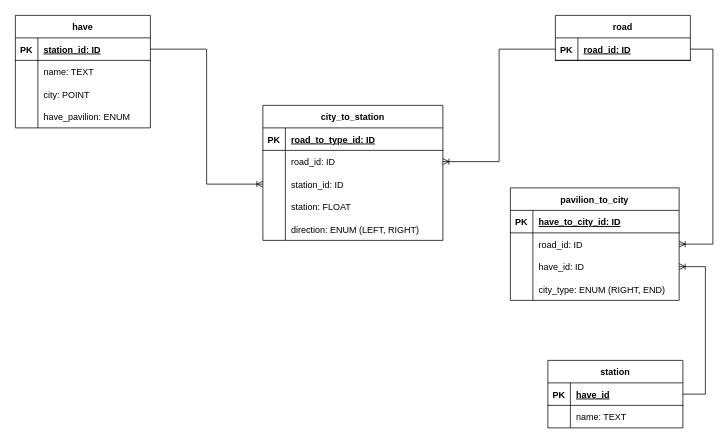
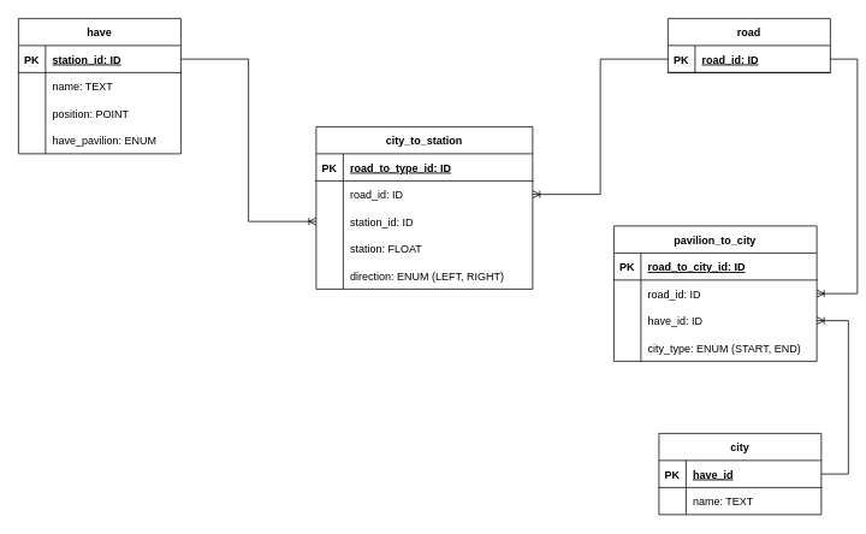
  <mxCell id="0" />
  <mxCell id="1" parent="0" />
  <mxCell id="2" value="road" style="shape=table;startSize=30;container=1;collapsible=1;childLayout=tableLayout;fixedRows=1;rowLines=0;fontStyle=1;align=center;resizeLast=1;" parent="1" vertex="1"><mxGeometry x="740" y="20" width="180" height="60" as="geometry" /></mxCell>
  <mxCell id="3" value="" style="shape=tableRow;horizontal=0;startSize=0;swimlaneHead=0;swimlaneBody=0;fillColor=none;collapsible=0;dropTarget=0;points=[[0,0.5],[1,0.5]];portConstraint=eastwest;top=0;left=0;right=0;bottom=1;" parent="2" vertex="1"><mxGeometry y="30" width="180" height="30" as="geometry" /></mxCell>
  <mxCell id="4" value="PK" style="shape=partialRectangle;connectable=0;fillColor=none;top=0;left=0;bottom=0;right=0;fontStyle=1;overflow=hidden;" parent="3" vertex="1"><mxGeometry width="30" height="30" as="geometry"><mxRectangle width="30" height="30" as="alternateBounds" /></mxGeometry></mxCell>
  <mxCell id="5" value="road_id: ID" style="shape=partialRectangle;connectable=0;fillColor=none;top=0;left=0;bottom=0;right=0;align=left;spacingLeft=6;fontStyle=5;overflow=hidden;" parent="3" vertex="1"><mxGeometry x="30" width="150" height="30" as="geometry"><mxRectangle width="150" height="30" as="alternateBounds" /></mxGeometry></mxCell>
  <mxCell id="6" value="have" style="shape=table;startSize=30;container=1;collapsible=1;childLayout=tableLayout;fixedRows=1;rowLines=0;fontStyle=1;align=center;resizeLast=1;" parent="1" vertex="1"><mxGeometry x="20" y="20" width="180" height="150" as="geometry" /></mxCell>
  <mxCell id="7" value="" style="shape=tableRow;horizontal=0;startSize=0;swimlaneHead=0;swimlaneBody=0;fillColor=none;collapsible=0;dropTarget=0;points=[[0,0.5],[1,0.5]];portConstraint=eastwest;top=0;left=0;right=0;bottom=1;" parent="6" vertex="1"><mxGeometry y="30" width="180" height="30" as="geometry" /></mxCell>
  <mxCell id="8" value="PK" style="shape=partialRectangle;connectable=0;fillColor=none;top=0;left=0;bottom=0;right=0;fontStyle=1;overflow=hidden;" parent="7" vertex="1"><mxGeometry width="30" height="30" as="geometry"><mxRectangle width="30" height="30" as="alternateBounds" /></mxGeometry></mxCell>
  <mxCell id="9" value="station_id: ID" style="shape=partialRectangle;connectable=0;fillColor=none;top=0;left=0;bottom=0;right=0;align=left;spacingLeft=6;fontStyle=5;overflow=hidden;" parent="7" vertex="1"><mxGeometry x="30" width="150" height="30" as="geometry"><mxRectangle width="150" height="30" as="alternateBounds" /></mxGeometry></mxCell>
  <mxCell id="10" value="" style="shape=tableRow;horizontal=0;startSize=0;swimlaneHead=0;swimlaneBody=0;fillColor=none;collapsible=0;dropTarget=0;points=[[0,0.5],[1,0.5]];portConstraint=eastwest;top=0;left=0;right=0;bottom=0;" parent="6" vertex="1"><mxGeometry y="60" width="180" height="30" as="geometry" /></mxCell>
  <mxCell id="11" value="" style="shape=partialRectangle;connectable=0;fillColor=none;top=0;left=0;bottom=0;right=0;editable=1;overflow=hidden;" parent="10" vertex="1"><mxGeometry width="30" height="30" as="geometry"><mxRectangle width="30" height="30" as="alternateBounds" /></mxGeometry></mxCell>
  <mxCell id="12" value="name: TEXT" style="shape=partialRectangle;connectable=0;fillColor=none;top=0;left=0;bottom=0;right=0;align=left;spacingLeft=6;overflow=hidden;" parent="10" vertex="1"><mxGeometry x="30" width="150" height="30" as="geometry"><mxRectangle width="150" height="30" as="alternateBounds" /></mxGeometry></mxCell>
  <mxCell id="13" value="" style="shape=tableRow;horizontal=0;startSize=0;swimlaneHead=0;swimlaneBody=0;fillColor=none;collapsible=0;dropTarget=0;points=[[0,0.5],[1,0.5]];portConstraint=eastwest;top=0;left=0;right=0;bottom=0;" parent="6" vertex="1"><mxGeometry y="90" width="180" height="30" as="geometry" /></mxCell>
  <mxCell id="14" value="" style="shape=partialRectangle;connectable=0;fillColor=none;top=0;left=0;bottom=0;right=0;editable=1;overflow=hidden;" parent="13" vertex="1"><mxGeometry width="30" height="30" as="geometry"><mxRectangle width="30" height="30" as="alternateBounds" /></mxGeometry></mxCell>
- <mxCell id="15" value="city: POINT" style="shape=partialRectangle;connectable=0;fillColor=none;top=0;left=0;bottom=0;right=0;align=left;spacingLeft=6;overflow=hidden;" parent="13" vertex="1"><mxGeometry x="30" width="150" height="30" as="geometry"><mxRectangle width="150" height="30" as="alternateBounds" /></mxGeometry></mxCell>
+ <mxCell id="15" value="position: POINT" style="shape=partialRectangle;connectable=0;fillColor=none;top=0;left=0;bottom=0;right=0;align=left;spacingLeft=6;overflow=hidden;" parent="13" vertex="1"><mxGeometry x="30" width="150" height="30" as="geometry"><mxRectangle width="150" height="30" as="alternateBounds" /></mxGeometry></mxCell>
  <mxCell id="16" value="" style="shape=tableRow;horizontal=0;startSize=0;swimlaneHead=0;swimlaneBody=0;fillColor=none;collapsible=0;dropTarget=0;points=[[0,0.5],[1,0.5]];portConstraint=eastwest;top=0;left=0;right=0;bottom=0;" parent="6" vertex="1"><mxGeometry y="120" width="180" height="30" as="geometry" /></mxCell>
  <mxCell id="17" value="" style="shape=partialRectangle;connectable=0;fillColor=none;top=0;left=0;bottom=0;right=0;editable=1;overflow=hidden;" parent="16" vertex="1"><mxGeometry width="30" height="30" as="geometry"><mxRectangle width="30" height="30" as="alternateBounds" /></mxGeometry></mxCell>
  <mxCell id="18" value="have_pavilion: ENUM" style="shape=partialRectangle;connectable=0;fillColor=none;top=0;left=0;bottom=0;right=0;align=left;spacingLeft=6;overflow=hidden;" parent="16" vertex="1"><mxGeometry x="30" width="150" height="30" as="geometry"><mxRectangle width="150" height="30" as="alternateBounds" /></mxGeometry></mxCell>
  <mxCell id="19" value="city_to_station" style="shape=table;startSize=30;container=1;collapsible=1;childLayout=tableLayout;fixedRows=1;rowLines=0;fontStyle=1;align=center;resizeLast=1;" parent="1" vertex="1"><mxGeometry x="350" y="140" width="240" height="180" as="geometry" /></mxCell>
  <mxCell id="20" value="" style="shape=tableRow;horizontal=0;startSize=0;swimlaneHead=0;swimlaneBody=0;fillColor=none;collapsible=0;dropTarget=0;points=[[0,0.5],[1,0.5]];portConstraint=eastwest;top=0;left=0;right=0;bottom=1;" parent="19" vertex="1"><mxGeometry y="30" width="240" height="30" as="geometry" /></mxCell>
  <mxCell id="21" value="PK" style="shape=partialRectangle;connectable=0;fillColor=none;top=0;left=0;bottom=0;right=0;fontStyle=1;overflow=hidden;" parent="20" vertex="1"><mxGeometry width="30" height="30" as="geometry"><mxRectangle width="30" height="30" as="alternateBounds" /></mxGeometry></mxCell>
  <mxCell id="22" value="road_to_type_id: ID" style="shape=partialRectangle;connectable=0;fillColor=none;top=0;left=0;bottom=0;right=0;align=left;spacingLeft=6;fontStyle=5;overflow=hidden;" parent="20" vertex="1"><mxGeometry x="30" width="210" height="30" as="geometry"><mxRectangle width="210" height="30" as="alternateBounds" /></mxGeometry></mxCell>
  <mxCell id="23" value="" style="shape=tableRow;horizontal=0;startSize=0;swimlaneHead=0;swimlaneBody=0;fillColor=none;collapsible=0;dropTarget=0;points=[[0,0.5],[1,0.5]];portConstraint=eastwest;top=0;left=0;right=0;bottom=0;" parent="19" vertex="1"><mxGeometry y="60" width="240" height="30" as="geometry" /></mxCell>
  <mxCell id="24" value="" style="shape=partialRectangle;connectable=0;fillColor=none;top=0;left=0;bottom=0;right=0;editable=1;overflow=hidden;" parent="23" vertex="1"><mxGeometry width="30" height="30" as="geometry"><mxRectangle width="30" height="30" as="alternateBounds" /></mxGeometry></mxCell>
  <mxCell id="25" value="road_id: ID" style="shape=partialRectangle;connectable=0;fillColor=none;top=0;left=0;bottom=0;right=0;align=left;spacingLeft=6;overflow=hidden;" parent="23" vertex="1"><mxGeometry x="30" width="210" height="30" as="geometry"><mxRectangle width="210" height="30" as="alternateBounds" /></mxGeometry></mxCell>
  <mxCell id="26" value="" style="shape=tableRow;horizontal=0;startSize=0;swimlaneHead=0;swimlaneBody=0;fillColor=none;collapsible=0;dropTarget=0;points=[[0,0.5],[1,0.5]];portConstraint=eastwest;top=0;left=0;right=0;bottom=0;" parent="19" vertex="1"><mxGeometry y="90" width="240" height="30" as="geometry" /></mxCell>
  <mxCell id="27" value="" style="shape=partialRectangle;connectable=0;fillColor=none;top=0;left=0;bottom=0;right=0;editable=1;overflow=hidden;" parent="26" vertex="1"><mxGeometry width="30" height="30" as="geometry"><mxRectangle width="30" height="30" as="alternateBounds" /></mxGeometry></mxCell>
  <mxCell id="28" value="station_id: ID" style="shape=partialRectangle;connectable=0;fillColor=none;top=0;left=0;bottom=0;right=0;align=left;spacingLeft=6;overflow=hidden;" parent="26" vertex="1"><mxGeometry x="30" width="210" height="30" as="geometry"><mxRectangle width="210" height="30" as="alternateBounds" /></mxGeometry></mxCell>
  <mxCell id="29" value="" style="shape=tableRow;horizontal=0;startSize=0;swimlaneHead=0;swimlaneBody=0;fillColor=none;collapsible=0;dropTarget=0;points=[[0,0.5],[1,0.5]];portConstraint=eastwest;top=0;left=0;right=0;bottom=0;" parent="19" vertex="1"><mxGeometry y="120" width="240" height="30" as="geometry" /></mxCell>
  <mxCell id="30" value="" style="shape=partialRectangle;connectable=0;fillColor=none;top=0;left=0;bottom=0;right=0;editable=1;overflow=hidden;" parent="29" vertex="1"><mxGeometry width="30" height="30" as="geometry"><mxRectangle width="30" height="30" as="alternateBounds" /></mxGeometry></mxCell>
  <mxCell id="31" value="station: FLOAT" style="shape=partialRectangle;connectable=0;fillColor=none;top=0;left=0;bottom=0;right=0;align=left;spacingLeft=6;overflow=hidden;" parent="29" vertex="1"><mxGeometry x="30" width="210" height="30" as="geometry"><mxRectangle width="210" height="30" as="alternateBounds" /></mxGeometry></mxCell>
  <mxCell id="32" value="" style="shape=tableRow;horizontal=0;startSize=0;swimlaneHead=0;swimlaneBody=0;fillColor=none;collapsible=0;dropTarget=0;points=[[0,0.5],[1,0.5]];portConstraint=eastwest;top=0;left=0;right=0;bottom=0;" parent="19" vertex="1"><mxGeometry y="150" width="240" height="30" as="geometry" /></mxCell>
  <mxCell id="33" value="" style="shape=partialRectangle;connectable=0;fillColor=none;top=0;left=0;bottom=0;right=0;editable=1;overflow=hidden;" parent="32" vertex="1"><mxGeometry width="30" height="30" as="geometry"><mxRectangle width="30" height="30" as="alternateBounds" /></mxGeometry></mxCell>
  <mxCell id="34" value="direction: ENUM (LEFT, RIGHT)" style="shape=partialRectangle;connectable=0;fillColor=none;top=0;left=0;bottom=0;right=0;align=left;spacingLeft=6;overflow=hidden;" parent="32" vertex="1"><mxGeometry x="30" width="210" height="30" as="geometry"><mxRectangle width="210" height="30" as="alternateBounds" /></mxGeometry></mxCell>
  <mxCell id="35" value="" style="edgeStyle=orthogonalEdgeStyle;fontSize=12;html=1;endArrow=ERoneToMany;rounded=0;" parent="1" source="3" target="23" edge="1"><mxGeometry width="100" height="100" relative="1" as="geometry"><mxPoint x="200" y="340" as="sourcePoint" /><mxPoint x="700" y="260" as="targetPoint" /></mxGeometry></mxCell>
  <mxCell id="36" value="" style="edgeStyle=orthogonalEdgeStyle;fontSize=12;html=1;endArrow=ERoneToMany;rounded=0;" parent="1" source="7" target="26" edge="1"><mxGeometry width="100" height="100" relative="1" as="geometry"><mxPoint x="170" y="245" as="sourcePoint" /><mxPoint x="250" y="320" as="targetPoint" /></mxGeometry></mxCell>
- <mxCell id="37" value="station" style="shape=table;startSize=30;container=1;collapsible=1;childLayout=tableLayout;fixedRows=1;rowLines=0;fontStyle=1;align=center;resizeLast=1;" parent="1" vertex="1"><mxGeometry x="730" y="480" width="180" height="90" as="geometry" /></mxCell>
+ <mxCell id="37" value="city" style="shape=table;startSize=30;container=1;collapsible=1;childLayout=tableLayout;fixedRows=1;rowLines=0;fontStyle=1;align=center;resizeLast=1;" parent="1" vertex="1"><mxGeometry x="730" y="480" width="180" height="90" as="geometry" /></mxCell>
  <mxCell id="38" value="" style="shape=tableRow;horizontal=0;startSize=0;swimlaneHead=0;swimlaneBody=0;fillColor=none;collapsible=0;dropTarget=0;points=[[0,0.5],[1,0.5]];portConstraint=eastwest;top=0;left=0;right=0;bottom=1;" parent="37" vertex="1"><mxGeometry y="30" width="180" height="30" as="geometry" /></mxCell>
  <mxCell id="39" value="PK" style="shape=partialRectangle;connectable=0;fillColor=none;top=0;left=0;bottom=0;right=0;fontStyle=1;overflow=hidden;" parent="38" vertex="1"><mxGeometry width="30" height="30" as="geometry"><mxRectangle width="30" height="30" as="alternateBounds" /></mxGeometry></mxCell>
  <mxCell id="40" value="have_id" style="shape=partialRectangle;connectable=0;fillColor=none;top=0;left=0;bottom=0;right=0;align=left;spacingLeft=6;fontStyle=5;overflow=hidden;" parent="38" vertex="1"><mxGeometry x="30" width="150" height="30" as="geometry"><mxRectangle width="150" height="30" as="alternateBounds" /></mxGeometry></mxCell>
  <mxCell id="41" value="" style="shape=tableRow;horizontal=0;startSize=0;swimlaneHead=0;swimlaneBody=0;fillColor=none;collapsible=0;dropTarget=0;points=[[0,0.5],[1,0.5]];portConstraint=eastwest;top=0;left=0;right=0;bottom=0;" parent="37" vertex="1"><mxGeometry y="60" width="180" height="30" as="geometry" /></mxCell>
  <mxCell id="42" value="" style="shape=partialRectangle;connectable=0;fillColor=none;top=0;left=0;bottom=0;right=0;editable=1;overflow=hidden;" parent="41" vertex="1"><mxGeometry width="30" height="30" as="geometry"><mxRectangle width="30" height="30" as="alternateBounds" /></mxGeometry></mxCell>
  <mxCell id="43" value="name: TEXT" style="shape=partialRectangle;connectable=0;fillColor=none;top=0;left=0;bottom=0;right=0;align=left;spacingLeft=6;overflow=hidden;" parent="41" vertex="1"><mxGeometry x="30" width="150" height="30" as="geometry"><mxRectangle width="150" height="30" as="alternateBounds" /></mxGeometry></mxCell>
  <mxCell id="44" value="pavilion_to_city" style="shape=table;startSize=30;container=1;collapsible=1;childLayout=tableLayout;fixedRows=1;rowLines=0;fontStyle=1;align=center;resizeLast=1;" vertex="1" parent="1"><mxGeometry x="680" y="250" width="225" height="150" as="geometry" /></mxCell>
  <mxCell id="45" value="" style="shape=tableRow;horizontal=0;startSize=0;swimlaneHead=0;swimlaneBody=0;fillColor=none;collapsible=0;dropTarget=0;points=[[0,0.5],[1,0.5]];portConstraint=eastwest;top=0;left=0;right=0;bottom=1;" vertex="1" parent="44"><mxGeometry y="30" width="225" height="30" as="geometry" /></mxCell>
  <mxCell id="46" value="PK" style="shape=partialRectangle;connectable=0;fillColor=none;top=0;left=0;bottom=0;right=0;fontStyle=1;overflow=hidden;" vertex="1" parent="45"><mxGeometry width="30" height="30" as="geometry"><mxRectangle width="30" height="30" as="alternateBounds" /></mxGeometry></mxCell>
- <mxCell id="47" value="have_to_city_id: ID" style="shape=partialRectangle;connectable=0;fillColor=none;top=0;left=0;bottom=0;right=0;align=left;spacingLeft=6;fontStyle=5;overflow=hidden;" vertex="1" parent="45"><mxGeometry x="30" width="195" height="30" as="geometry"><mxRectangle width="195" height="30" as="alternateBounds" /></mxGeometry></mxCell>
+ <mxCell id="47" value="road_to_city_id: ID" style="shape=partialRectangle;connectable=0;fillColor=none;top=0;left=0;bottom=0;right=0;align=left;spacingLeft=6;fontStyle=5;overflow=hidden;" vertex="1" parent="45"><mxGeometry x="30" width="195" height="30" as="geometry"><mxRectangle width="195" height="30" as="alternateBounds" /></mxGeometry></mxCell>
  <mxCell id="48" value="" style="shape=tableRow;horizontal=0;startSize=0;swimlaneHead=0;swimlaneBody=0;fillColor=none;collapsible=0;dropTarget=0;points=[[0,0.5],[1,0.5]];portConstraint=eastwest;top=0;left=0;right=0;bottom=0;" vertex="1" parent="44"><mxGeometry y="60" width="225" height="30" as="geometry" /></mxCell>
  <mxCell id="49" value="" style="shape=partialRectangle;connectable=0;fillColor=none;top=0;left=0;bottom=0;right=0;editable=1;overflow=hidden;" vertex="1" parent="48"><mxGeometry width="30" height="30" as="geometry"><mxRectangle width="30" height="30" as="alternateBounds" /></mxGeometry></mxCell>
  <mxCell id="50" value="road_id: ID" style="shape=partialRectangle;connectable=0;fillColor=none;top=0;left=0;bottom=0;right=0;align=left;spacingLeft=6;overflow=hidden;" vertex="1" parent="48"><mxGeometry x="30" width="195" height="30" as="geometry"><mxRectangle width="195" height="30" as="alternateBounds" /></mxGeometry></mxCell>
  <mxCell id="51" value="" style="shape=tableRow;horizontal=0;startSize=0;swimlaneHead=0;swimlaneBody=0;fillColor=none;collapsible=0;dropTarget=0;points=[[0,0.5],[1,0.5]];portConstraint=eastwest;top=0;left=0;right=0;bottom=0;" vertex="1" parent="44"><mxGeometry y="90" width="225" height="30" as="geometry" /></mxCell>
  <mxCell id="52" value="" style="shape=partialRectangle;connectable=0;fillColor=none;top=0;left=0;bottom=0;right=0;editable=1;overflow=hidden;" vertex="1" parent="51"><mxGeometry width="30" height="30" as="geometry"><mxRectangle width="30" height="30" as="alternateBounds" /></mxGeometry></mxCell>
  <mxCell id="53" value="have_id: ID" style="shape=partialRectangle;connectable=0;fillColor=none;top=0;left=0;bottom=0;right=0;align=left;spacingLeft=6;overflow=hidden;" vertex="1" parent="51"><mxGeometry x="30" width="195" height="30" as="geometry"><mxRectangle width="195" height="30" as="alternateBounds" /></mxGeometry></mxCell>
  <mxCell id="54" value="" style="shape=tableRow;horizontal=0;startSize=0;swimlaneHead=0;swimlaneBody=0;fillColor=none;collapsible=0;dropTarget=0;points=[[0,0.5],[1,0.5]];portConstraint=eastwest;top=0;left=0;right=0;bottom=0;" vertex="1" parent="44"><mxGeometry y="120" width="225" height="30" as="geometry" /></mxCell>
  <mxCell id="55" value="" style="shape=partialRectangle;connectable=0;fillColor=none;top=0;left=0;bottom=0;right=0;editable=1;overflow=hidden;" vertex="1" parent="54"><mxGeometry width="30" height="30" as="geometry"><mxRectangle width="30" height="30" as="alternateBounds" /></mxGeometry></mxCell>
- <mxCell id="56" value="city_type: ENUM (RIGHT, END)" style="shape=partialRectangle;connectable=0;fillColor=none;top=0;left=0;bottom=0;right=0;align=left;spacingLeft=6;overflow=hidden;" vertex="1" parent="54"><mxGeometry x="30" width="195" height="30" as="geometry"><mxRectangle width="195" height="30" as="alternateBounds" /></mxGeometry></mxCell>
+ <mxCell id="56" value="city_type: ENUM (START, END)" style="shape=partialRectangle;connectable=0;fillColor=none;top=0;left=0;bottom=0;right=0;align=left;spacingLeft=6;overflow=hidden;" vertex="1" parent="54"><mxGeometry x="30" width="195" height="30" as="geometry"><mxRectangle width="195" height="30" as="alternateBounds" /></mxGeometry></mxCell>
  <mxCell id="57" value="" style="edgeStyle=entityRelationEdgeStyle;fontSize=12;html=1;endArrow=ERoneToMany;rounded=0;" edge="1" parent="1" source="3" target="48"><mxGeometry width="100" height="100" relative="1" as="geometry"><mxPoint x="740" y="260" as="sourcePoint" /><mxPoint x="730" y="300" as="targetPoint" /></mxGeometry></mxCell>
  <mxCell id="58" value="" style="edgeStyle=entityRelationEdgeStyle;fontSize=12;html=1;endArrow=ERoneToMany;rounded=0;" edge="1" parent="1" source="38" target="51"><mxGeometry width="100" height="100" relative="1" as="geometry"><mxPoint x="900" y="530" as="sourcePoint" /><mxPoint x="1000" y="430" as="targetPoint" /></mxGeometry></mxCell>
